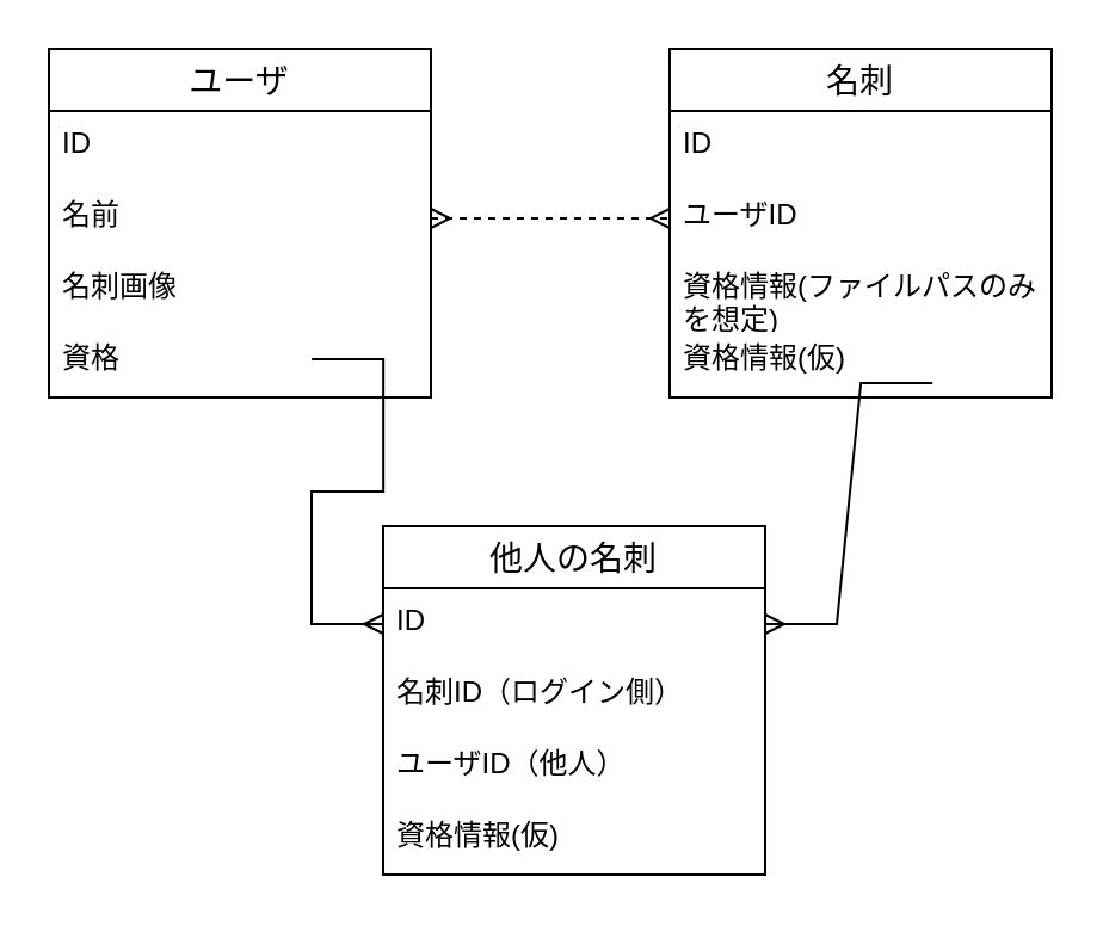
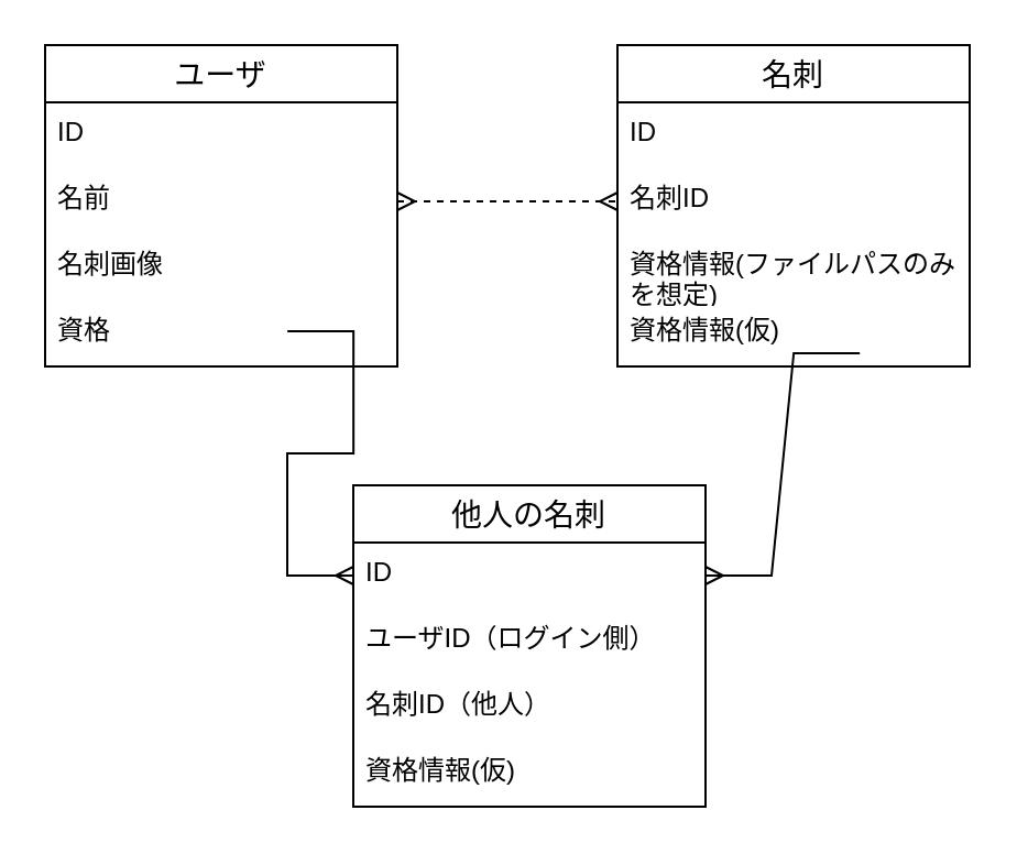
  <mxCell id="0" />
  <mxCell id="1" parent="0" />
  <mxCell id="2" value="ユーザ" style="swimlane;fontStyle=0;childLayout=stackLayout;horizontal=1;startSize=26;horizontalStack=0;resizeParent=1;resizeParentMax=0;resizeLast=0;collapsible=1;marginBottom=0;align=center;fontSize=14;" parent="1" vertex="1"><mxGeometry x="20" y="20" width="160" height="146" as="geometry" /></mxCell>
  <mxCell id="3" value="ID&lt;br&gt;" style="text;strokeColor=none;fillColor=none;spacingLeft=4;spacingRight=4;overflow=hidden;rotatable=0;points=[[0,0.5],[1,0.5]];portConstraint=eastwest;fontSize=12;whiteSpace=wrap;html=1;" parent="2" vertex="1"><mxGeometry y="26" width="160" height="30" as="geometry" /></mxCell>
  <mxCell id="4" value="名前&lt;span style=&quot;white-space: pre;&quot;&gt;&#09;&lt;/span&gt;" style="text;strokeColor=none;fillColor=none;spacingLeft=4;spacingRight=4;overflow=hidden;rotatable=0;points=[[0,0.5],[1,0.5]];portConstraint=eastwest;fontSize=12;whiteSpace=wrap;html=1;" parent="2" vertex="1"><mxGeometry y="56" width="160" height="30" as="geometry" /></mxCell>
  <mxCell id="5" value="名刺画像" style="text;strokeColor=none;fillColor=none;spacingLeft=4;spacingRight=4;overflow=hidden;rotatable=0;points=[[0,0.5],[1,0.5]];portConstraint=eastwest;fontSize=12;whiteSpace=wrap;html=1;" parent="2" vertex="1"><mxGeometry y="86" width="160" height="30" as="geometry" /></mxCell>
  <mxCell id="6" value="資格" style="text;strokeColor=none;fillColor=none;spacingLeft=4;spacingRight=4;overflow=hidden;rotatable=0;points=[[0,0.5],[1,0.5]];portConstraint=eastwest;fontSize=12;whiteSpace=wrap;html=1;" vertex="1" parent="2"><mxGeometry y="116" width="160" height="30" as="geometry" /></mxCell>
  <mxCell id="7" value="名刺" style="swimlane;fontStyle=0;childLayout=stackLayout;horizontal=1;startSize=26;horizontalStack=0;resizeParent=1;resizeParentMax=0;resizeLast=0;collapsible=1;marginBottom=0;align=center;fontSize=14;" vertex="1" parent="1"><mxGeometry x="280" y="20" width="160" height="146" as="geometry" /></mxCell>
  <mxCell id="8" value="ID&lt;br&gt;" style="text;strokeColor=none;fillColor=none;spacingLeft=4;spacingRight=4;overflow=hidden;rotatable=0;points=[[0,0.5],[1,0.5]];portConstraint=eastwest;fontSize=12;whiteSpace=wrap;html=1;" vertex="1" parent="7"><mxGeometry y="26" width="160" height="30" as="geometry" /></mxCell>
- <mxCell id="9" value="ユーザID" style="text;strokeColor=none;fillColor=none;spacingLeft=4;spacingRight=4;overflow=hidden;rotatable=0;points=[[0,0.5],[1,0.5]];portConstraint=eastwest;fontSize=12;whiteSpace=wrap;html=1;" vertex="1" parent="7"><mxGeometry y="56" width="160" height="30" as="geometry" /></mxCell>
+ <mxCell id="9" value="名刺ID" style="text;strokeColor=none;fillColor=none;spacingLeft=4;spacingRight=4;overflow=hidden;rotatable=0;points=[[0,0.5],[1,0.5]];portConstraint=eastwest;fontSize=12;whiteSpace=wrap;html=1;" vertex="1" parent="7"><mxGeometry y="56" width="160" height="30" as="geometry" /></mxCell>
  <mxCell id="10" value="資格情報(ファイルパスのみを想定)" style="text;strokeColor=none;fillColor=none;spacingLeft=4;spacingRight=4;overflow=hidden;rotatable=0;points=[[0,0.5],[1,0.5]];portConstraint=eastwest;fontSize=12;whiteSpace=wrap;html=1;" vertex="1" parent="7"><mxGeometry y="86" width="160" height="30" as="geometry" /></mxCell>
  <mxCell id="11" value="資格情報(仮)" style="text;strokeColor=none;fillColor=none;spacingLeft=4;spacingRight=4;overflow=hidden;rotatable=0;points=[[0,0.5],[1,0.5]];portConstraint=eastwest;fontSize=12;whiteSpace=wrap;html=1;" vertex="1" parent="7"><mxGeometry y="116" width="160" height="30" as="geometry" /></mxCell>
  <mxCell id="12" value="他人の名刺" style="swimlane;fontStyle=0;childLayout=stackLayout;horizontal=1;startSize=26;horizontalStack=0;resizeParent=1;resizeParentMax=0;resizeLast=0;collapsible=1;marginBottom=0;align=center;fontSize=14;" vertex="1" parent="1"><mxGeometry x="160" y="220" width="160" height="146" as="geometry" /></mxCell>
  <mxCell id="13" value="ID&lt;br&gt;" style="text;strokeColor=none;fillColor=none;spacingLeft=4;spacingRight=4;overflow=hidden;rotatable=0;points=[[0,0.5],[1,0.5]];portConstraint=eastwest;fontSize=12;whiteSpace=wrap;html=1;" vertex="1" parent="12"><mxGeometry y="26" width="160" height="30" as="geometry" /></mxCell>
- <mxCell id="14" value="名刺ID（ログイン側）" style="text;strokeColor=none;fillColor=none;spacingLeft=4;spacingRight=4;overflow=hidden;rotatable=0;points=[[0,0.5],[1,0.5]];portConstraint=eastwest;fontSize=12;whiteSpace=wrap;html=1;" vertex="1" parent="12"><mxGeometry y="56" width="160" height="30" as="geometry" /></mxCell>
- <mxCell id="15" value="ユーザID（他人）" style="text;strokeColor=none;fillColor=none;spacingLeft=4;spacingRight=4;overflow=hidden;rotatable=0;points=[[0,0.5],[1,0.5]];portConstraint=eastwest;fontSize=12;whiteSpace=wrap;html=1;" vertex="1" parent="12"><mxGeometry y="86" width="160" height="30" as="geometry" /></mxCell>
+ <mxCell id="14" value="ユーザID（ログイン側）" style="text;strokeColor=none;fillColor=none;spacingLeft=4;spacingRight=4;overflow=hidden;rotatable=0;points=[[0,0.5],[1,0.5]];portConstraint=eastwest;fontSize=12;whiteSpace=wrap;html=1;" vertex="1" parent="12"><mxGeometry y="56" width="160" height="30" as="geometry" /></mxCell>
+ <mxCell id="15" value="名刺ID（他人）" style="text;strokeColor=none;fillColor=none;spacingLeft=4;spacingRight=4;overflow=hidden;rotatable=0;points=[[0,0.5],[1,0.5]];portConstraint=eastwest;fontSize=12;whiteSpace=wrap;html=1;" vertex="1" parent="12"><mxGeometry y="86" width="160" height="30" as="geometry" /></mxCell>
  <mxCell id="16" value="資格情報(仮)" style="text;strokeColor=none;fillColor=none;spacingLeft=4;spacingRight=4;overflow=hidden;rotatable=0;points=[[0,0.5],[1,0.5]];portConstraint=eastwest;fontSize=12;whiteSpace=wrap;html=1;" vertex="1" parent="12"><mxGeometry y="116" width="160" height="30" as="geometry" /></mxCell>
  <mxCell id="17" value="" style="edgeStyle=entityRelationEdgeStyle;fontSize=12;html=1;endArrow=ERmany;startArrow=ERmany;rounded=0;exitX=1;exitY=0.5;exitDx=0;exitDy=0;entryX=0;entryY=0.5;entryDx=0;entryDy=0;dashed=1;" edge="1" parent="1" source="4" target="9"><mxGeometry width="100" height="100" relative="1" as="geometry"><mxPoint x="240" y="270" as="sourcePoint" /><mxPoint x="340" y="170" as="targetPoint" /></mxGeometry></mxCell>
  <mxCell id="18" value="" style="edgeStyle=entityRelationEdgeStyle;fontSize=12;html=1;endArrow=ERmany;rounded=0;exitX=0.688;exitY=0.467;exitDx=0;exitDy=0;exitPerimeter=0;entryX=0;entryY=0.5;entryDx=0;entryDy=0;" edge="1" parent="1" source="6" target="13"><mxGeometry width="100" height="100" relative="1" as="geometry"><mxPoint x="130" y="190" as="sourcePoint" /><mxPoint x="140" y="270" as="targetPoint" /></mxGeometry></mxCell>
  <mxCell id="19" value="" style="edgeStyle=entityRelationEdgeStyle;fontSize=12;html=1;endArrow=ERmany;rounded=0;exitX=0.688;exitY=0.8;exitDx=0;exitDy=0;exitPerimeter=0;entryX=1;entryY=0.5;entryDx=0;entryDy=0;" edge="1" parent="1" source="11" target="13"><mxGeometry width="100" height="100" relative="1" as="geometry"><mxPoint x="240" y="270" as="sourcePoint" /><mxPoint x="340" y="170" as="targetPoint" /></mxGeometry></mxCell>
